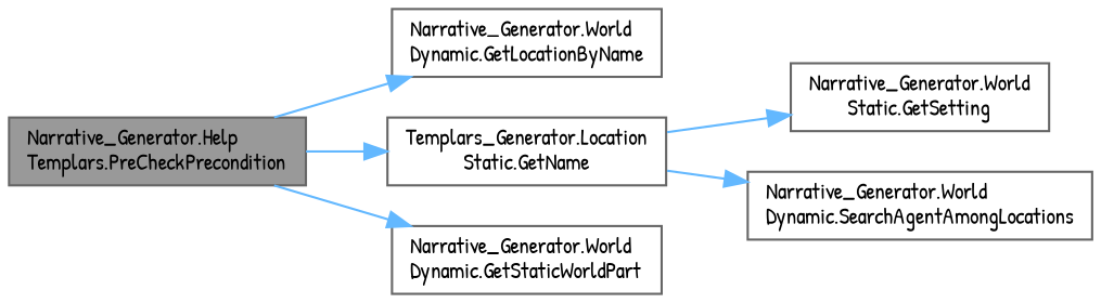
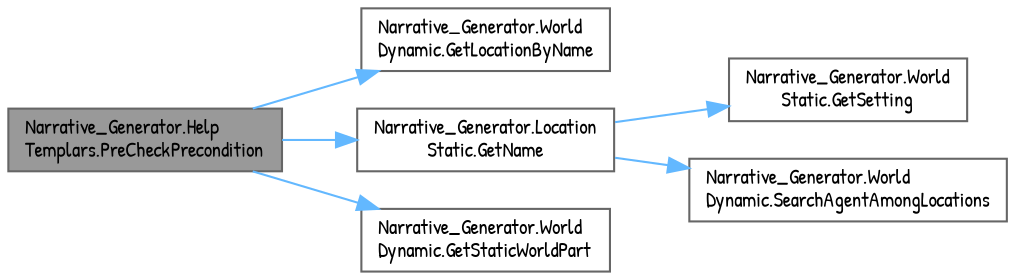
  digraph {
    fontname="Patrick Hand"
    rankdir=LR
    node [color=grey40 fillcolor=white fontname="Patrick Hand" fontsize=10 shape=box style=filled]
    edge [color=steelblue1 fontname="Patrick Hand" fontsize=10 labelfontname=Helvetica labelfontsize=10 style=solid]
    n1 [color=gray40 fillcolor=grey60 fontcolor=black height=0.2 label="Narrative_Generator.Help\lTemplars.PreCheckPrecondition" width=0.4]
    n2 [height=0.2 label="Narrative_Generator.World\lDynamic.GetLocationByName" width=0.4]
-   n3 [height=0.2 label="Templars_Generator.Location\lStatic.GetName" width=0.4]
+   n3 [height=0.2 label="Narrative_Generator.Location\lStatic.GetName" width=0.4]
    n4 [height=0.2 label="Narrative_Generator.World\lDynamic.GetStaticWorldPart" width=0.4]
    n5 [height=0.2 label="Narrative_Generator.World\lStatic.GetSetting" width=0.4]
    n6 [height=0.2 label="Narrative_Generator.World\lDynamic.SearchAgentAmongLocations" width=0.4]
    n1 -> n2
    n1 -> n3
    n1 -> n4
    n3 -> n5
    n3 -> n6
  }
